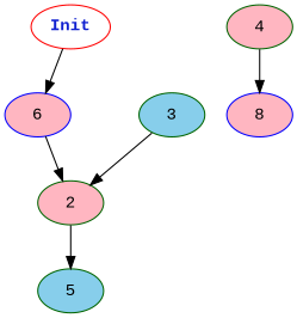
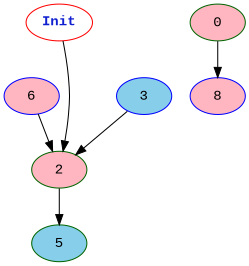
  digraph {
    fontname="Liberation Mono"
    node [color=blue fontname="Liberation Mono" fillcolor=lightpink style=filled]
    edge [fontname="Liberation Mono" weight=1.0]
    n1 [color=red fontcolor="#1020d0" label=<<b>Init</b>> fillcolor="" style=""]
    6
    2 [color=darkgreen]
-   4 [color=darkgreen]
+   4 [color=darkgreen label=0]
    n5 [label=8]
    5 [color=darkgreen fillcolor=skyblue]
-   3 [color=darkgreen fillcolor=skyblue]
-   n1 -> 6 [weight=6.0]
+   3 [fillcolor=skyblue]
+   n1 -> 2 [weight=6.0]
    6 -> 2 [weight=9.0]
    2 -> 5
    4 -> n5
    3 -> 2 [weight=3.0]
  }
